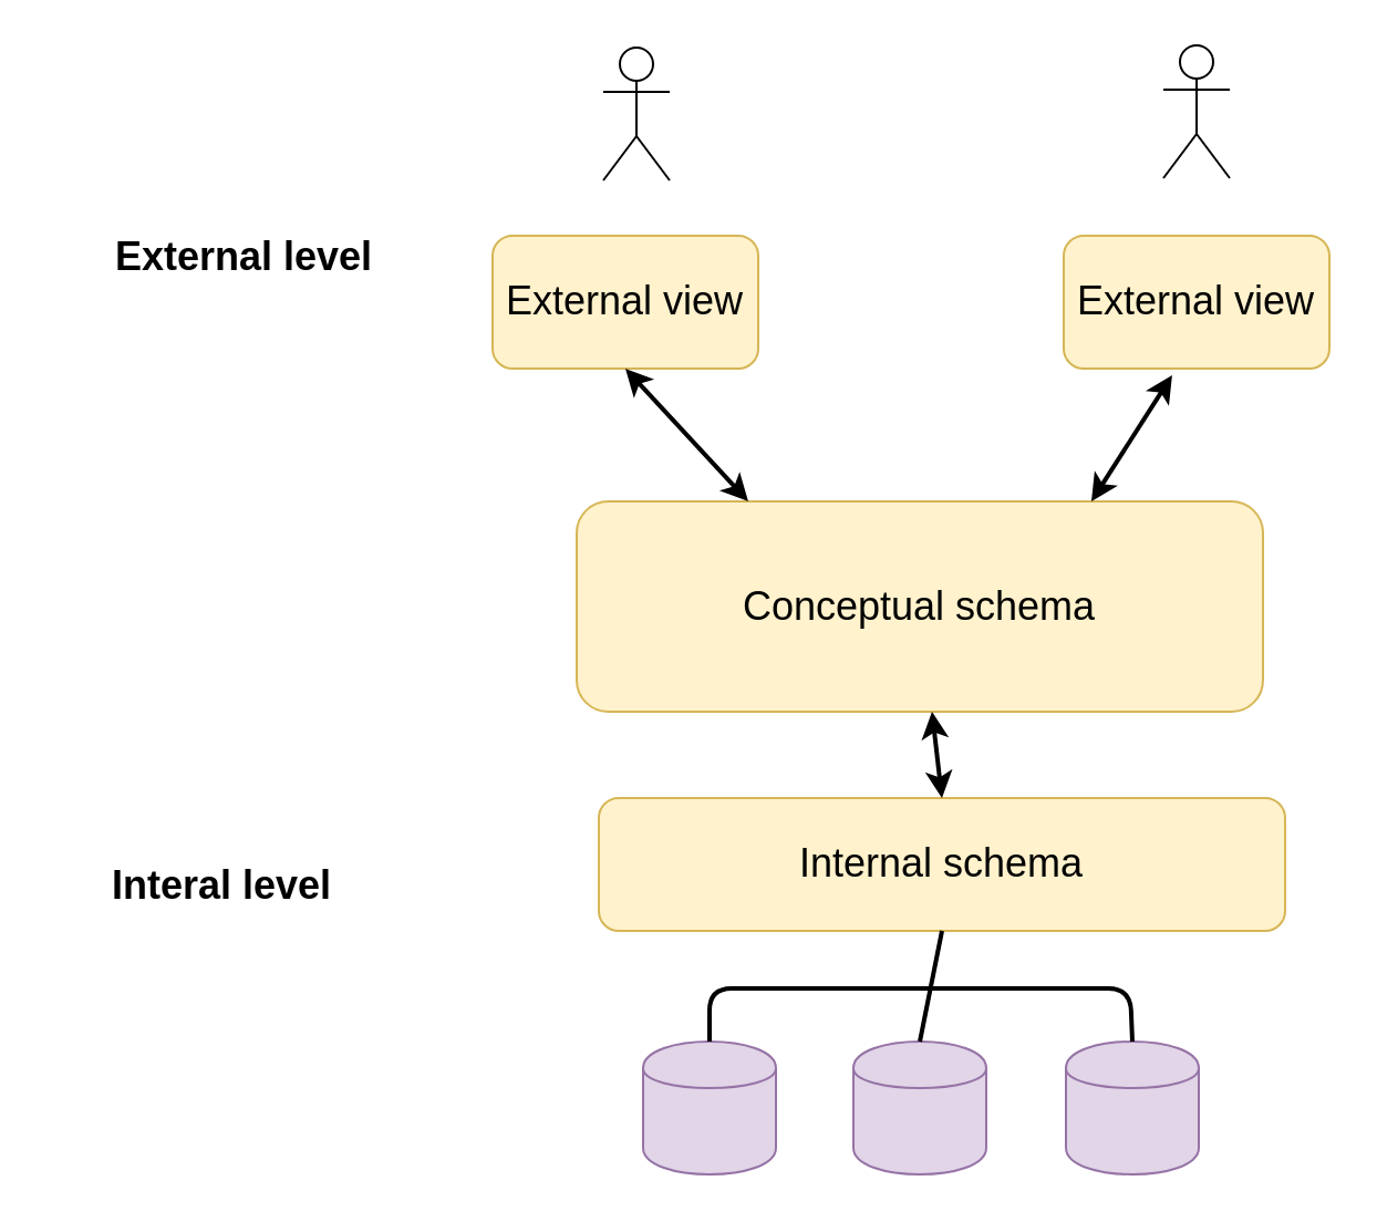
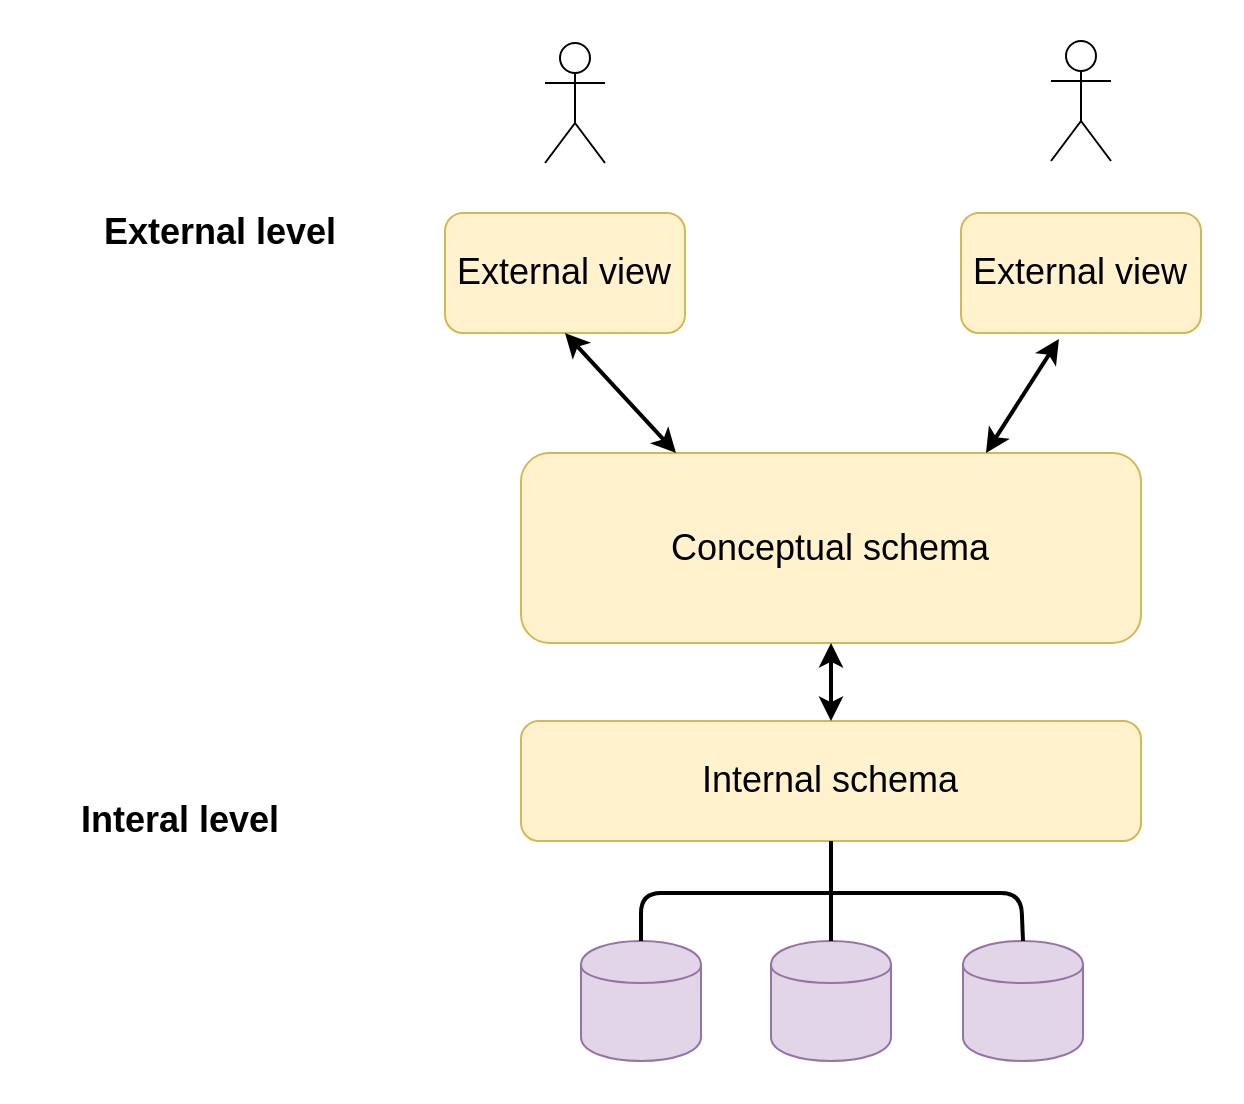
  <mxCell id="0" />
  <mxCell id="1" parent="0" />
  <mxCell id="2" value="External view" style="rounded=1;whiteSpace=wrap;html=1;fontSize=18;fillColor=#fff2cc;strokeColor=#d6b656;" vertex="1" parent="1"><mxGeometry x="222" y="106" width="120" height="60" as="geometry" /></mxCell>
  <mxCell id="3" value="External view" style="rounded=1;whiteSpace=wrap;html=1;fontSize=18;fillColor=#fff2cc;strokeColor=#d6b656;" vertex="1" parent="1"><mxGeometry x="480" y="106" width="120" height="60" as="geometry" /></mxCell>
  <mxCell id="4" value="" style="shape=umlActor;verticalLabelPosition=bottom;labelBackgroundColor=#ffffff;verticalAlign=top;html=1;outlineConnect=0;fontSize=18;" vertex="1" parent="1"><mxGeometry x="272" y="21" width="30" height="60" as="geometry" /></mxCell>
  <mxCell id="5" value="" style="shape=umlActor;verticalLabelPosition=bottom;labelBackgroundColor=#ffffff;verticalAlign=top;html=1;outlineConnect=0;fontSize=18;" vertex="1" parent="1"><mxGeometry x="525" y="20" width="30" height="60" as="geometry" /></mxCell>
  <mxCell id="6" value="Conceptual schema" style="rounded=1;whiteSpace=wrap;html=1;fontSize=18;fillColor=#fff2cc;strokeColor=#d6b656;" vertex="1" parent="1"><mxGeometry x="260" y="226" width="310" height="95" as="geometry" /></mxCell>
- <mxCell id="7" value="Internal schema" style="rounded=1;whiteSpace=wrap;html=1;fontSize=18;fillColor=#fff2cc;strokeColor=#d6b656;" vertex="1" parent="1"><mxGeometry x="270" y="360" width="310" height="60" as="geometry" /></mxCell>
+ <mxCell id="7" value="Internal schema" style="rounded=1;whiteSpace=wrap;html=1;fontSize=18;fillColor=#fff2cc;strokeColor=#d6b656;" vertex="1" parent="1"><mxGeometry x="260" y="360" width="310" height="60" as="geometry" /></mxCell>
  <mxCell id="8" value="" style="endArrow=classic;startArrow=classic;html=1;fontSize=18;exitX=0.5;exitY=0;exitDx=0;exitDy=0;strokeWidth=2;" edge="1" parent="1" source="7" target="6"><mxGeometry width="50" height="50" relative="1" as="geometry"><mxPoint x="160" y="516" as="sourcePoint" /><mxPoint x="210" y="466" as="targetPoint" /></mxGeometry></mxCell>
  <mxCell id="9" value="" style="endArrow=classic;startArrow=classic;html=1;fontSize=18;exitX=0.75;exitY=0;exitDx=0;exitDy=0;strokeWidth=2;entryX=0.408;entryY=1.05;entryDx=0;entryDy=0;entryPerimeter=0;" edge="1" parent="1" source="6" target="3"><mxGeometry width="50" height="50" relative="1" as="geometry"><mxPoint x="425" y="370" as="sourcePoint" /><mxPoint x="425" y="296" as="targetPoint" /></mxGeometry></mxCell>
  <mxCell id="10" value="" style="endArrow=classic;startArrow=classic;html=1;fontSize=18;strokeWidth=2;entryX=0.5;entryY=1;entryDx=0;entryDy=0;exitX=0.25;exitY=0;exitDx=0;exitDy=0;" edge="1" parent="1" source="6" target="2"><mxGeometry width="50" height="50" relative="1" as="geometry"><mxPoint x="338" y="216" as="sourcePoint" /><mxPoint x="558.96" y="179" as="targetPoint" /></mxGeometry></mxCell>
  <mxCell id="11" value="" style="shape=cylinder;whiteSpace=wrap;html=1;boundedLbl=1;backgroundOutline=1;fontSize=18;fillColor=#e1d5e7;strokeColor=#9673a6;" vertex="1" parent="1"><mxGeometry x="290" y="470" width="60" height="60" as="geometry" /></mxCell>
  <mxCell id="12" value="" style="shape=cylinder;whiteSpace=wrap;html=1;boundedLbl=1;backgroundOutline=1;fontSize=18;fillColor=#e1d5e7;strokeColor=#9673a6;" vertex="1" parent="1"><mxGeometry x="385" y="470" width="60" height="60" as="geometry" /></mxCell>
  <mxCell id="13" value="" style="shape=cylinder;whiteSpace=wrap;html=1;boundedLbl=1;backgroundOutline=1;fontSize=18;fillColor=#e1d5e7;strokeColor=#9673a6;" vertex="1" parent="1"><mxGeometry x="481" y="470" width="60" height="60" as="geometry" /></mxCell>
  <mxCell id="14" value="" style="endArrow=none;html=1;strokeWidth=2;fontSize=18;entryX=0.5;entryY=1;entryDx=0;entryDy=0;exitX=0.5;exitY=0;exitDx=0;exitDy=0;" edge="1" parent="1" source="12" target="7"><mxGeometry width="50" height="50" relative="1" as="geometry"><mxPoint x="160" y="606" as="sourcePoint" /><mxPoint x="210" y="556" as="targetPoint" /></mxGeometry></mxCell>
  <mxCell id="15" value="" style="endArrow=none;html=1;strokeWidth=2;fontSize=18;exitX=0.5;exitY=0;exitDx=0;exitDy=0;" edge="1" parent="1" source="11"><mxGeometry width="50" height="50" relative="1" as="geometry"><mxPoint x="425" y="480" as="sourcePoint" /><mxPoint x="420" y="446" as="targetPoint" /><Array as="points"><mxPoint x="320" y="446" /></Array></mxGeometry></mxCell>
  <mxCell id="16" value="" style="endArrow=none;html=1;strokeWidth=2;fontSize=18;exitX=0.5;exitY=0;exitDx=0;exitDy=0;" edge="1" parent="1" source="13"><mxGeometry width="50" height="50" relative="1" as="geometry"><mxPoint x="330" y="480" as="sourcePoint" /><mxPoint x="420" y="446" as="targetPoint" /><Array as="points"><mxPoint x="510" y="446" /></Array></mxGeometry></mxCell>
  <mxCell id="17" value="External level" style="text;html=1;strokeColor=none;fillColor=none;align=center;verticalAlign=middle;whiteSpace=wrap;rounded=0;fontSize=18;fontStyle=1" vertex="1" parent="1"><mxGeometry x="50" y="106" width="120" height="20" as="geometry" /></mxCell>
- <mxCell id="18" value="Interal level" style="text;html=1;strokeColor=none;fillColor=none;align=center;verticalAlign=middle;whiteSpace=wrap;rounded=0;fontSize=18;fontStyle=1" vertex="1" parent="1"><mxGeometry x="20" y="390" width="160" height="20" as="geometry" /></mxCell>
+ <mxCell id="18" value="Interal level" style="text;html=1;strokeColor=none;fillColor=none;align=center;verticalAlign=middle;whiteSpace=wrap;rounded=0;fontSize=18;fontStyle=1" vertex="1" parent="1"><mxGeometry x="10" y="400" width="160" height="20" as="geometry" /></mxCell>
